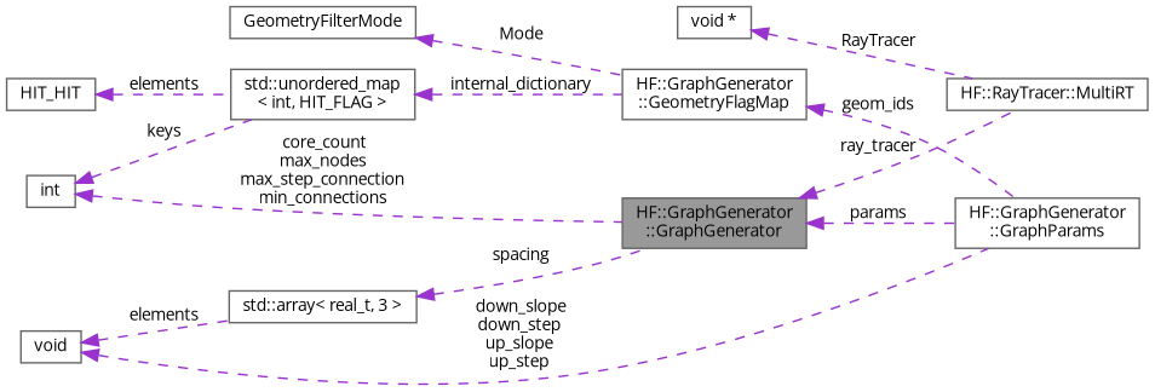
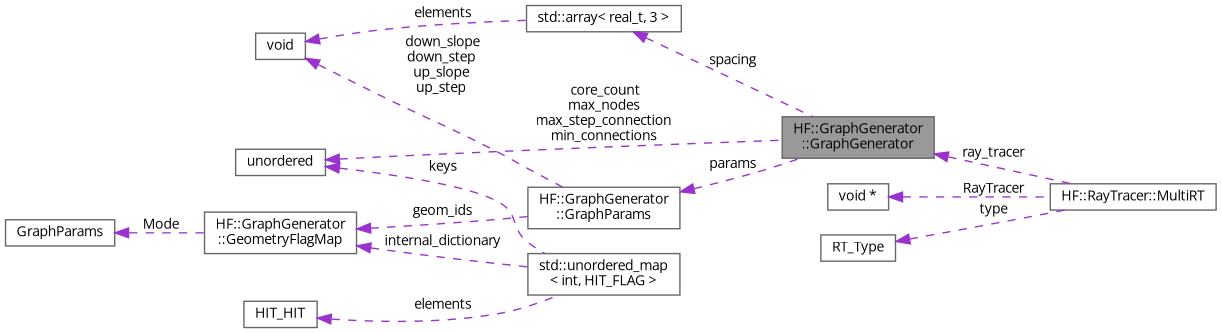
  digraph {
    fontname="Open Sans"
    rankdir=LR
    node [color=gray40 fillcolor=white fontname="Open Sans" fontsize=10 shape=box style=filled]
    edge [color=darkorchid3 dir=back fontname="Open Sans" fontsize=10 labelfontname=Helvetica labelfontsize=10 style=dashed]
    n1 [fillcolor=grey60 fontcolor=black height=0.2 label="HF::GraphGenerator\l::GraphGenerator" width=0.4]
    n2 [height=0.2 label="HF::RayTracer::MultiRT" width=0.4]
-   n3 [height=0.2 label=int width=0.4]
+   n3 [height=0.2 label=unordered width=0.4]
    n4 [height=0.2 label="std::unordered_map\l\< int, HIT_FLAG \>" width=0.4]
    n5 [height=0.2 label="HF::GraphGenerator\l::GeometryFlagMap" width=0.4]
    n6 [height=0.2 label="std::array\< real_t, 3 \>" width=0.4]
    n7 [height=0.2 label=void width=0.4]
    n8 [height=0.2 label="HF::GraphGenerator\l::GraphParams" width=0.4]
    n9 [height=0.2 label=HIT_HIT width=0.4]
-   n10 [height=0.2 label=GeometryFilterMode width=0.4]
+   n10 [height=0.2 label=GraphParams width=0.4]
    n11 [height=0.2 label="void *" width=0.4]
+   n12 [height=0.2 label=RT_Type width=0.4]
    n1 -> n2 [label=" ray_tracer"]
    n3 -> n1 [label=" core_count\nmax_nodes\nmax_step_connection\nmin_connections"]
    n3 -> n4 [label=" keys"]
-   n4 -> n5 [label=" internal_dictionary"]
+   n5 -> n4 [label=" internal_dictionary"]
    n5 -> n8 [label=" geom_ids"]
    n6 -> n1 [label=" spacing"]
    n7 -> n6 [label=" elements"]
    n7 -> n8 [label=" down_slope\ndown_step\nup_slope\nup_step"]
-   n1 -> n8 [label=" params"]
+   n8 -> n1 [label=" params"]
    n9 -> n4 [label=" elements"]
    n10 -> n5 [label=" Mode"]
    n11 -> n2 [label=" RayTracer"]
+   n12 -> n2 [label=" type"]
  }
